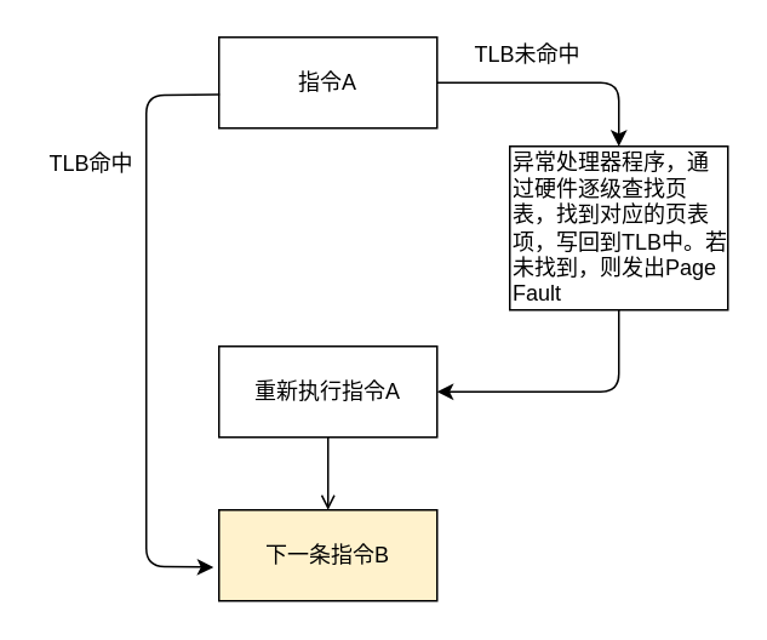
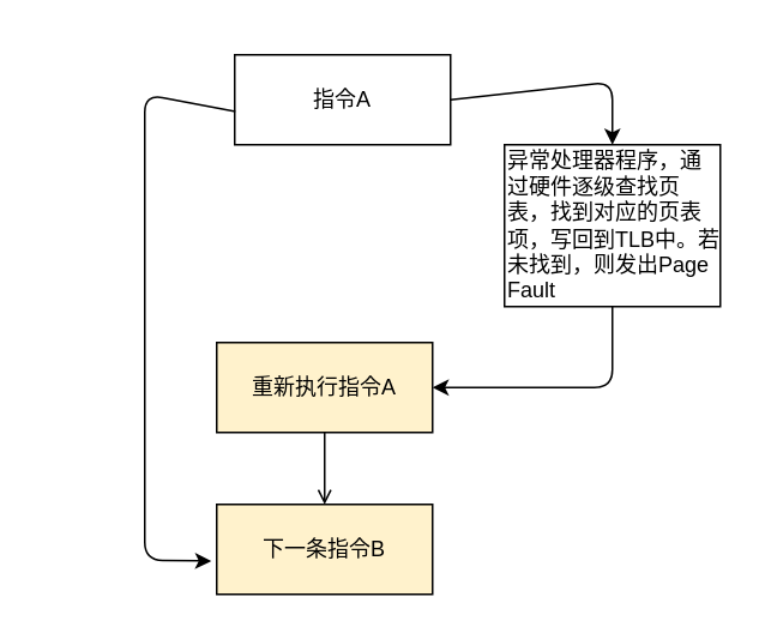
  <mxCell id="0" />
  <mxCell id="1" parent="0" />
- <mxCell id="2" value="指令A" style="rounded=0;whiteSpace=wrap;html=1;" vertex="1" parent="1"><mxGeometry x="120" y="20" width="120" height="50" as="geometry" /></mxCell>
+ <mxCell id="2" value="指令A" style="rounded=0;whiteSpace=wrap;html=1;" vertex="1" parent="1"><mxGeometry x="130" y="30" width="120" height="50" as="geometry" /></mxCell>
  <mxCell id="3" value="异常处理器程序，通过硬件逐级查找页表，找到对应的页表项，写回到TLB中。若未找到，则发出Page Fault" style="rounded=0;whiteSpace=wrap;html=1;align=left;" vertex="1" parent="1"><mxGeometry x="280" y="80" width="120" height="90" as="geometry" /></mxCell>
- <mxCell id="4" value="重新执行指令A" style="rounded=0;whiteSpace=wrap;html=1;" vertex="1" parent="1"><mxGeometry x="120" y="190" width="120" height="50" as="geometry" /></mxCell>
+ <mxCell id="4" value="重新执行指令A" style="rounded=0;whiteSpace=wrap;html=1;fillColor=#fff2cc;" vertex="1" parent="1"><mxGeometry x="120" y="190" width="120" height="50" as="geometry" /></mxCell>
  <mxCell id="5" value="下一条指令B" style="rounded=0;whiteSpace=wrap;html=1;fillColor=#fff2cc;" vertex="1" parent="1"><mxGeometry x="120" y="280" width="120" height="50" as="geometry" /></mxCell>
  <mxCell id="6" value="" style="endArrow=classic;html=1;exitX=0.003;exitY=0.63;exitDx=0;exitDy=0;exitPerimeter=0;entryX=-0.025;entryY=0.63;entryDx=0;entryDy=0;entryPerimeter=0;" edge="1" parent="1" source="2" target="5"><mxGeometry width="50" height="50" relative="1" as="geometry"><mxPoint x="-10" y="70" as="sourcePoint" /><mxPoint x="40" y="20" as="targetPoint" /><Array as="points"><mxPoint x="80" y="52" /><mxPoint x="80" y="311" /></Array></mxGeometry></mxCell>
  <mxCell id="7" value="" style="endArrow=classic;html=1;exitX=1;exitY=0.5;exitDx=0;exitDy=0;entryX=0.5;entryY=0;entryDx=0;entryDy=0;" edge="1" parent="1" source="2" target="3"><mxGeometry width="50" height="50" relative="1" as="geometry"><mxPoint x="290" y="240" as="sourcePoint" /><mxPoint x="340" y="190" as="targetPoint" /><Array as="points"><mxPoint x="340" y="45" /></Array></mxGeometry></mxCell>
  <mxCell id="8" value="" style="endArrow=open;html=1;exitX=0.5;exitY=1;exitDx=0;exitDy=0;entryX=0.5;entryY=0;entryDx=0;entryDy=0;" edge="1" parent="1" source="4" target="5"><mxGeometry width="50" height="50" relative="1" as="geometry"><mxPoint x="290" y="240" as="sourcePoint" /><mxPoint x="340" y="190" as="targetPoint" /></mxGeometry></mxCell>
  <mxCell id="9" value="" style="endArrow=classic;html=1;exitX=0.5;exitY=1;exitDx=0;exitDy=0;entryX=1;entryY=0.5;entryDx=0;entryDy=0;" edge="1" parent="1" source="3" target="4"><mxGeometry width="50" height="50" relative="1" as="geometry"><mxPoint x="290" y="240" as="sourcePoint" /><mxPoint x="340" y="190" as="targetPoint" /><Array as="points"><mxPoint x="340" y="215" /></Array></mxGeometry></mxCell>
- <mxCell id="10" value="TLB未命中" style="text;html=1;strokeColor=none;fillColor=none;align=center;verticalAlign=middle;whiteSpace=wrap;rounded=0;" vertex="1" parent="1"><mxGeometry x="260" y="20" width="60" height="20" as="geometry" /></mxCell>
- <mxCell id="11" value="TLB命中" style="text;html=1;strokeColor=none;fillColor=none;align=center;verticalAlign=middle;whiteSpace=wrap;rounded=0;" vertex="1" parent="1"><mxGeometry x="20" y="80" width="60" height="20" as="geometry" /></mxCell>
